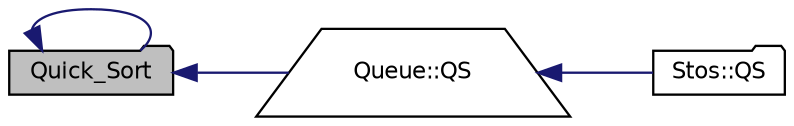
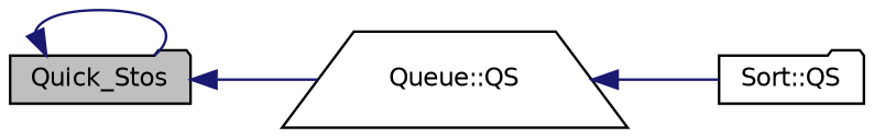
  digraph {
    rankdir=LR
    node [color=black fillcolor=white fontname=Helvetica fontsize=10 shape=folder style=filled]
    edge [color=midnightblue dir=back fontname=Helvetica fontsize=10 labelfontname=Helvetica labelfontsize=10 style=solid]
-   n1 [fillcolor=grey75 fontcolor=black height=0.2 label=Quick_Sort width=0.4]
+   n1 [fillcolor=grey75 fontcolor=black height=0.2 label=Quick_Stos width=0.4]
    n2 [height=0.2 label="Queue::QS" shape=trapezium width=0.4]
-   n3 [height=0.2 label="Stos::QS" width=0.4]
+   n3 [height=0.2 label="Sort::QS" width=0.4]
    n1 -> n1
    n1 -> n2
    n2 -> n3
  }
